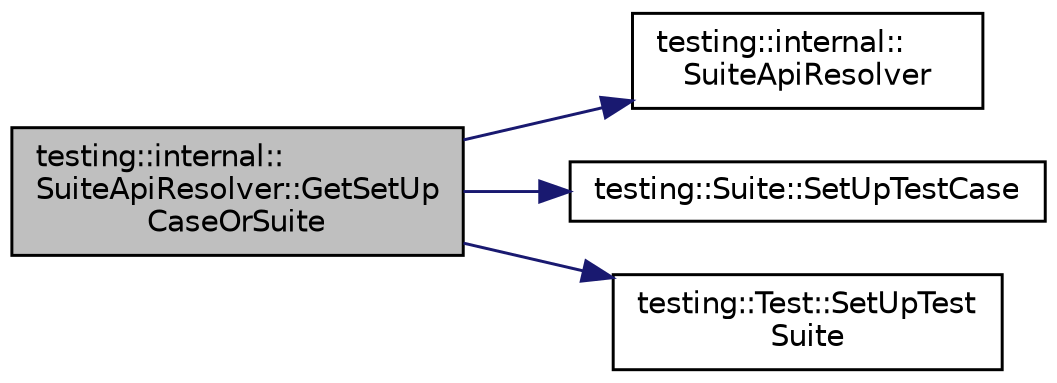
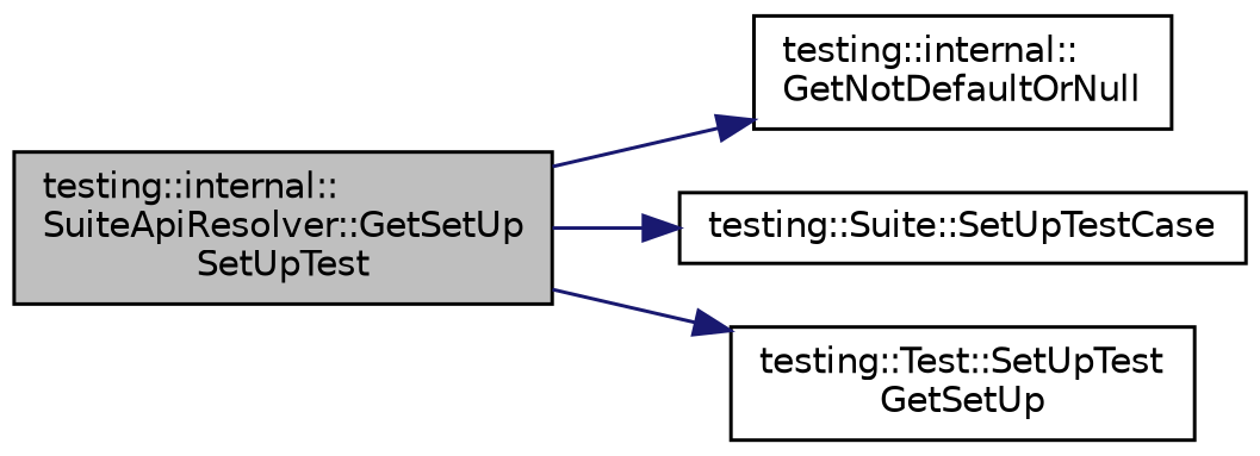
  digraph {
    rankdir=LR
    node [color=black fontname=Helvetica fontsize=10 shape=record]
    edge [color=midnightblue fontname=Helvetica fontsize=10 labelfontname=Helvetica labelfontsize=10 style=solid]
-   n1 [fillcolor=grey75 fontcolor=black height=0.2 label="testing::internal::\lSuiteApiResolver::GetSetUp\lCaseOrSuite" style=filled width=0.4]
-   n2 [height=0.2 label="testing::internal::\lSuiteApiResolver" width=0.4]
+   n1 [fillcolor=grey75 fontcolor=black height=0.2 label="testing::internal::\lSuiteApiResolver::GetSetUp\lSetUpTest" style=filled width=0.4]
+   n2 [height=0.2 label="testing::internal::\lGetNotDefaultOrNull" width=0.4]
    n3 [height=0.2 label="testing::Suite::SetUpTestCase" width=0.4]
-   n4 [height=0.2 label="testing::Test::SetUpTest\lSuite" width=0.4]
+   n4 [height=0.2 label="testing::Test::SetUpTest\lGetSetUp" width=0.4]
    n1 -> n2
    n1 -> n3
    n1 -> n4
  }
